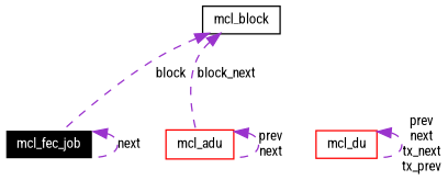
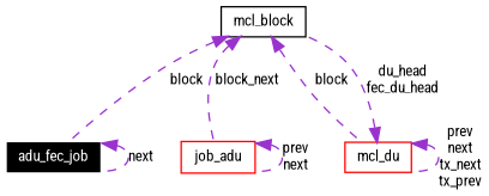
  digraph {
    fontname="Roboto Condensed"
    node [color=red fontname="Roboto Condensed" fontsize=10 shape=record]
    edge [color=darkorchid3 dir=back fontname="Roboto Condensed" fontsize=10 labelfontname=Helvetica labelfontsize=10 style=dashed]
-   n1 [color=white fillcolor=black fontcolor=white height=0.2 label=mcl_fec_job style=filled width=0.4]
+   n1 [color=white fillcolor=black fontcolor=white height=0.2 label=adu_fec_job style=filled width=0.4]
    n2 [color=black height=0.2 label=mcl_block width=0.4]
-   n3 [height=0.2 label=mcl_adu width=0.4]
+   n3 [height=0.2 label=job_adu width=0.4]
    n4 [height=0.2 label=mcl_du width=0.4]
    n1 -> n1 [label=next]
    n2 -> n1 [label=block]
    n2 -> n3 [label=block_next]
+   n2 -> n4 [label=block]
    n3 -> n3 [label="prev\nnext"]
+   n4 -> n2 [label="du_head\nfec_du_head"]
    n4 -> n4 [label="prev\nnext\ntx_next\ntx_prev"]
  }
